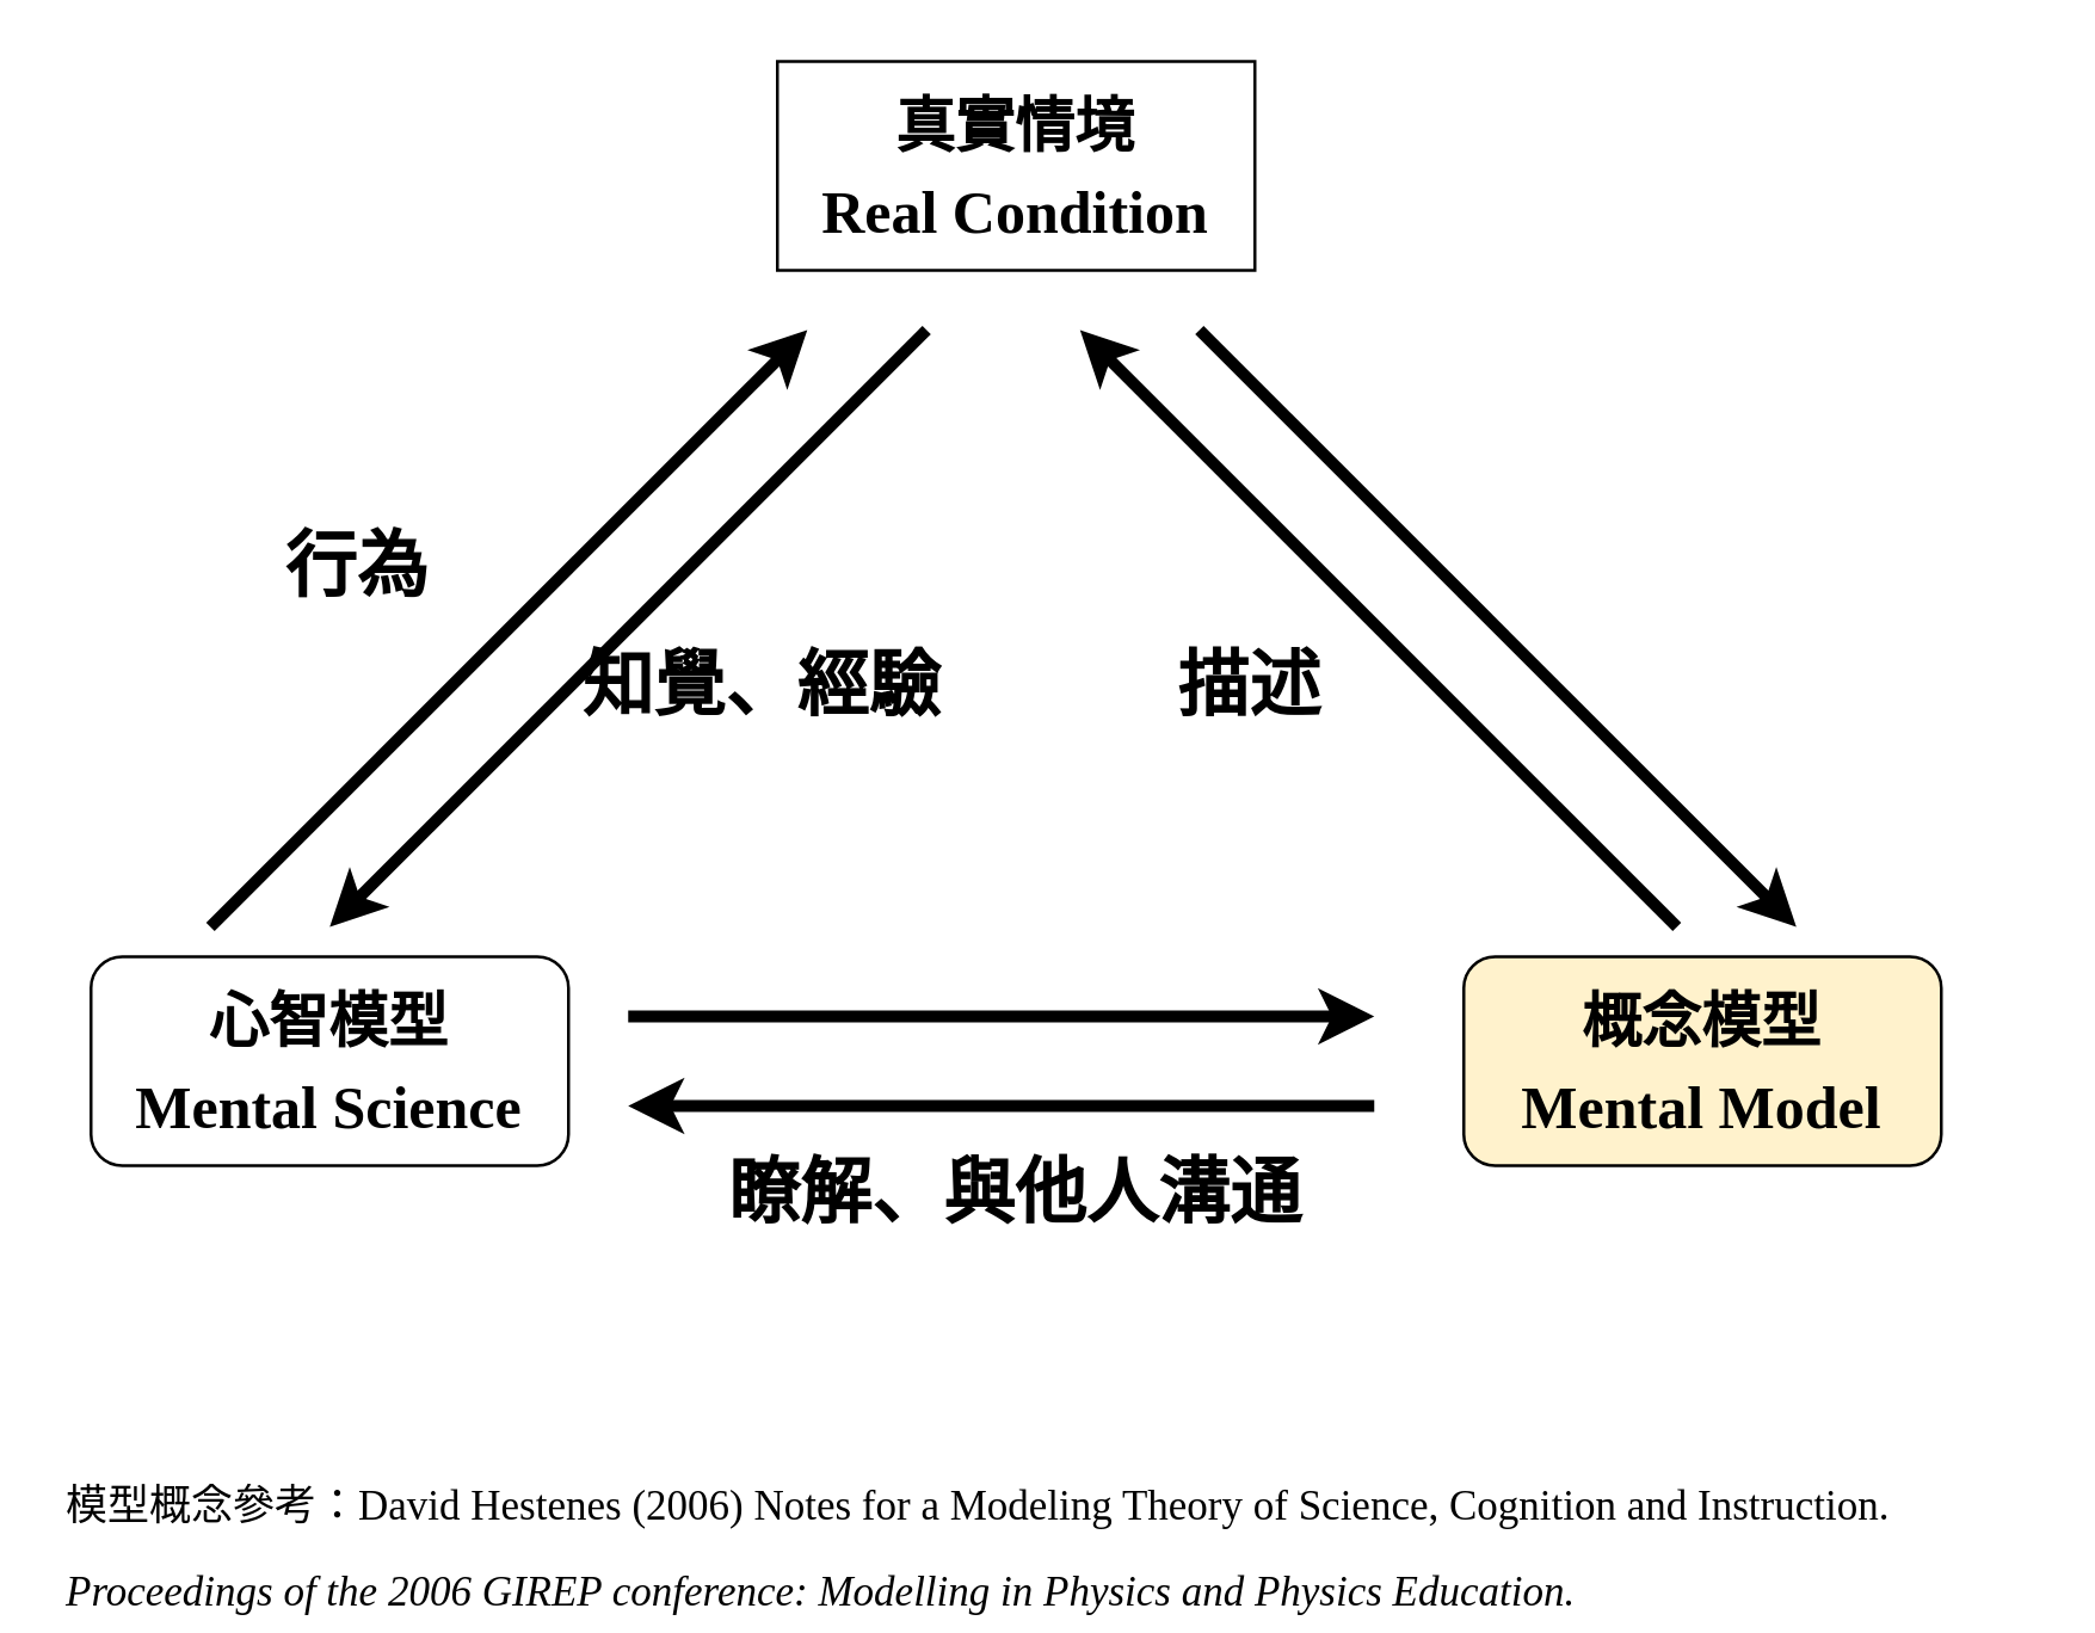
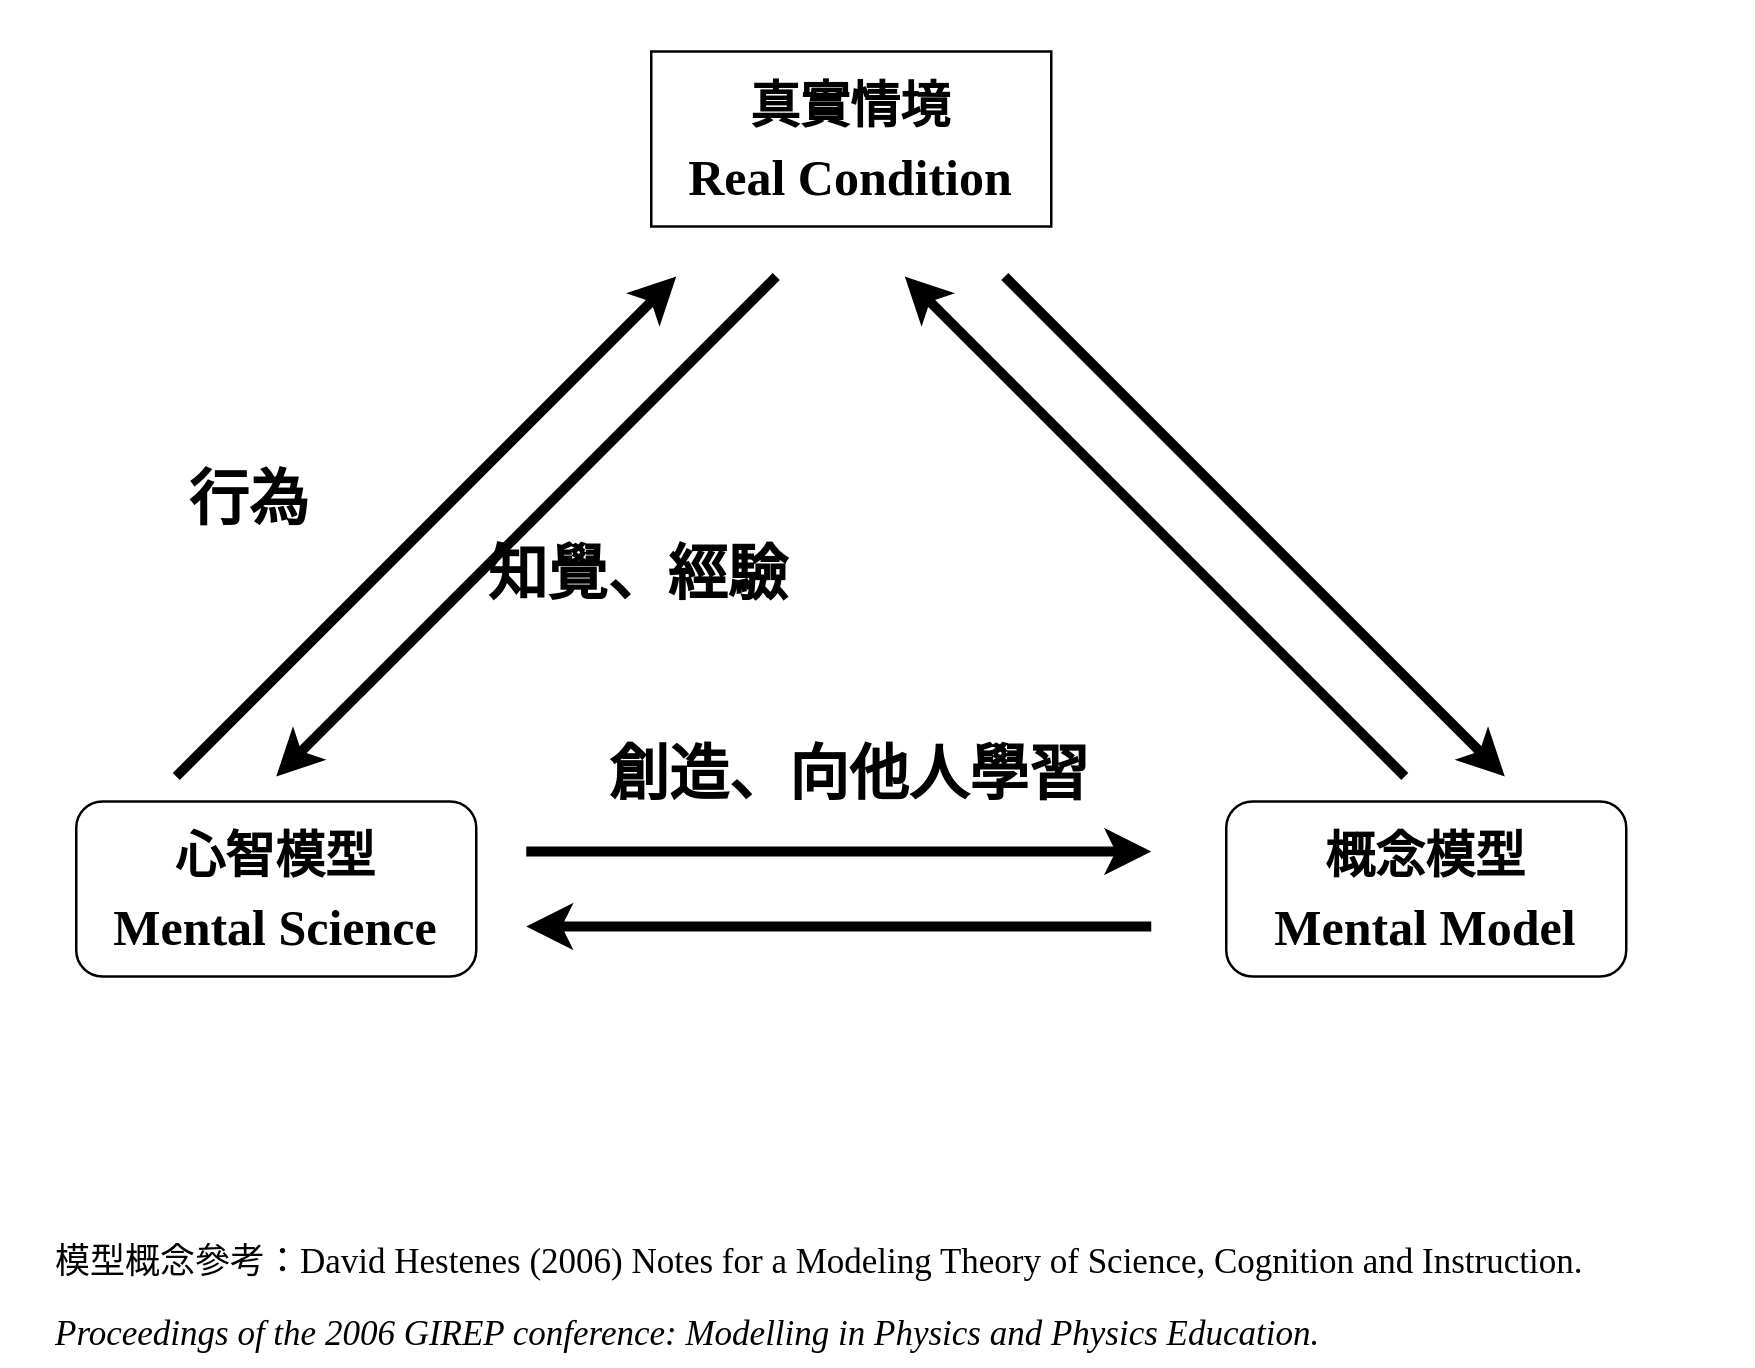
  <mxCell id="0" />
  <mxCell id="1" parent="0" />
  <mxCell id="2" value="&lt;font style=&quot;font-size: 20px&quot;&gt;心智模型&lt;br&gt;Mental Science&lt;/font&gt;" style="rounded=1;whiteSpace=wrap;html=1;fontFamily=微軟正黑體;fontSize=24;fontStyle=1" parent="1" vertex="1"><mxGeometry x="30" y="320" width="160" height="70" as="geometry" /></mxCell>
- <mxCell id="3" value="&lt;font style=&quot;font-size: 20px&quot;&gt;概念模型&lt;br&gt;Mental Model&lt;/font&gt;" style="rounded=1;whiteSpace=wrap;html=1;fontFamily=微軟正黑體;fontSize=24;fontStyle=1;fillColor=#fff2cc;" parent="1" vertex="1"><mxGeometry x="490" y="320" width="160" height="70" as="geometry" /></mxCell>
+ <mxCell id="3" value="&lt;font style=&quot;font-size: 20px&quot;&gt;概念模型&lt;br&gt;Mental Model&lt;/font&gt;" style="rounded=1;whiteSpace=wrap;html=1;fontFamily=微軟正黑體;fontSize=24;fontStyle=1" parent="1" vertex="1"><mxGeometry x="490" y="320" width="160" height="70" as="geometry" /></mxCell>
  <mxCell id="4" value="&lt;font style=&quot;font-size: 20px&quot;&gt;真實情境&lt;br&gt;Real Condition&lt;/font&gt;" style="whiteSpace=wrap;html=1;fontFamily=微軟正黑體;fontSize=24;fontStyle=1;rounded=0;" parent="1" vertex="1"><mxGeometry x="260" y="20" width="160" height="70" as="geometry" /></mxCell>
  <mxCell id="5" value="" style="endArrow=classic;html=1;fontFamily=微軟正黑體;fontSize=24;strokeWidth=4;" parent="1" edge="1"><mxGeometry width="50" height="50" relative="1" as="geometry"><mxPoint x="70" y="310" as="sourcePoint" /><mxPoint x="270" y="110" as="targetPoint" /></mxGeometry></mxCell>
  <mxCell id="6" value="" style="endArrow=classic;html=1;fontFamily=微軟正黑體;fontSize=24;strokeWidth=4;" parent="1" edge="1"><mxGeometry width="50" height="50" relative="1" as="geometry"><mxPoint x="310" y="110" as="sourcePoint" /><mxPoint x="110" y="310" as="targetPoint" /></mxGeometry></mxCell>
  <mxCell id="7" value="" style="endArrow=classic;html=1;fontFamily=微軟正黑體;fontSize=24;strokeWidth=4;" parent="1" edge="1"><mxGeometry width="50" height="50" relative="1" as="geometry"><mxPoint x="561.42" y="310" as="sourcePoint" /><mxPoint x="361.42" y="110" as="targetPoint" /></mxGeometry></mxCell>
  <mxCell id="8" value="" style="endArrow=classic;html=1;fontFamily=微軟正黑體;fontSize=24;strokeWidth=4;" parent="1" edge="1"><mxGeometry width="50" height="50" relative="1" as="geometry"><mxPoint x="401.42" y="110" as="sourcePoint" /><mxPoint x="601.42" y="310" as="targetPoint" /></mxGeometry></mxCell>
  <mxCell id="9" value="" style="endArrow=classic;html=1;fontFamily=微軟正黑體;fontSize=24;strokeWidth=4;" parent="1" edge="1"><mxGeometry width="50" height="50" relative="1" as="geometry"><mxPoint x="210" y="340" as="sourcePoint" /><mxPoint x="460" y="340" as="targetPoint" /></mxGeometry></mxCell>
  <mxCell id="10" value="" style="endArrow=classic;html=1;fontFamily=微軟正黑體;fontSize=24;strokeWidth=4;" parent="1" edge="1"><mxGeometry width="50" height="50" relative="1" as="geometry"><mxPoint x="460" y="370" as="sourcePoint" /><mxPoint x="210" y="370" as="targetPoint" /></mxGeometry></mxCell>
  <mxCell id="11" value="&lt;font style=&quot;font-size: 14px&quot;&gt;模型概念參考：David Hestenes (2006) Notes for a Modeling Theory of Science, Cognition and Instruction. &lt;i&gt;Proceedings of the 2006 GIREP conference: Modelling in Physics and Physics Education.&lt;/i&gt;&lt;/font&gt;" style="text;whiteSpace=wrap;html=1;fontSize=24;fontFamily=微軟正黑體;" parent="1" vertex="1"><mxGeometry x="20" y="480" width="660" as="geometry" /></mxCell>
- <mxCell id="12" value="瞭解、與他人溝通" style="text;html=1;strokeColor=none;fillColor=none;align=center;verticalAlign=middle;whiteSpace=wrap;rounded=0;fontFamily=微軟正黑體;fontSize=24;fontStyle=1" parent="1" vertex="1"><mxGeometry x="238" y="390" width="204" height="20" as="geometry" /></mxCell>
  <mxCell id="13" value="知覺、經驗" style="text;html=1;strokeColor=none;fillColor=none;align=center;verticalAlign=middle;whiteSpace=wrap;rounded=0;fontFamily=微軟正黑體;fontSize=24;fontStyle=1" parent="1" vertex="1"><mxGeometry x="190" y="220" width="130" height="20" as="geometry" /></mxCell>
- <mxCell id="14" value="行為" style="text;html=1;strokeColor=none;fillColor=none;align=center;verticalAlign=middle;whiteSpace=wrap;rounded=0;fontFamily=微軟正黑體;fontSize=24;fontStyle=1" parent="1" vertex="1"><mxGeometry x="80" y="180" width="78.58" height="20" as="geometry" /></mxCell>
- <mxCell id="15" value="描述" style="text;html=1;strokeColor=none;fillColor=none;align=center;verticalAlign=middle;whiteSpace=wrap;rounded=0;fontFamily=微軟正黑體;fontSize=24;fontStyle=1" parent="1" vertex="1"><mxGeometry x="379.29" y="220" width="78.58" height="20" as="geometry" /></mxCell>
+ <mxCell id="14" value="行為" style="text;html=1;strokeColor=none;fillColor=none;align=center;verticalAlign=middle;whiteSpace=wrap;rounded=0;fontFamily=微軟正黑體;fontSize=24;fontStyle=1" parent="1" vertex="1"><mxGeometry x="60" y="190" width="78.58" height="20" as="geometry" /></mxCell>
+ <mxCell id="16" value="創造、向他人學習" style="text;html=1;strokeColor=none;fillColor=none;align=center;verticalAlign=middle;whiteSpace=wrap;rounded=0;fontFamily=微軟正黑體;fontSize=24;fontStyle=1" vertex="1" parent="1"><mxGeometry x="225" y="300" width="229.29" height="20" as="geometry" /></mxCell>
